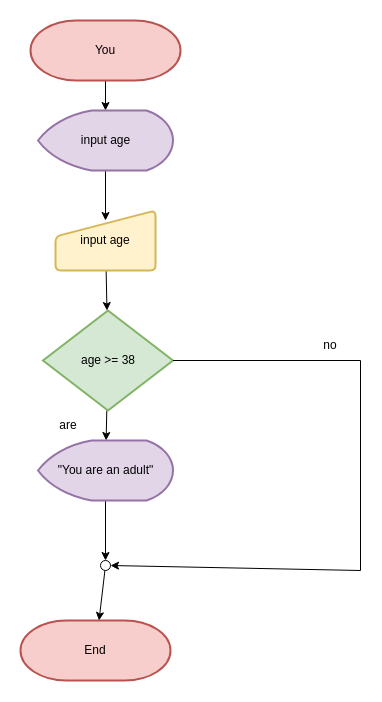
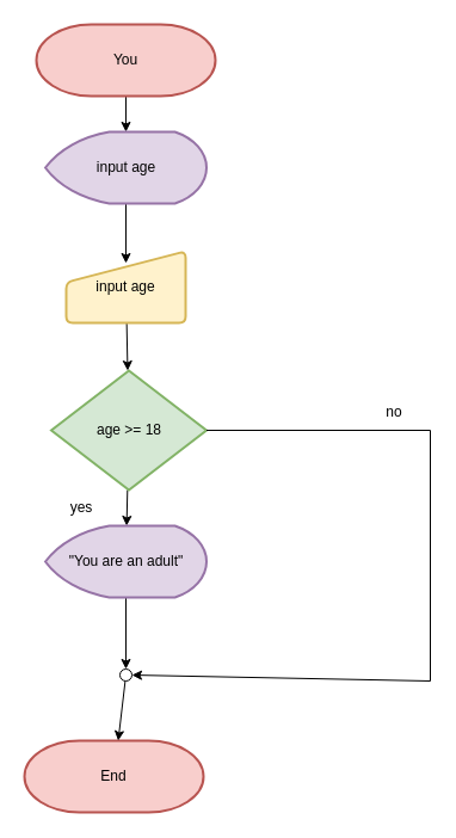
  <mxCell id="0" />
  <mxCell id="1" parent="0" />
  <mxCell id="2" value="" style="edgeStyle=none;html=1;" parent="1" source="3" target="5" edge="1"><mxGeometry relative="1" as="geometry" /></mxCell>
  <mxCell id="3" value="You" style="strokeWidth=2;html=1;shape=mxgraph.flowchart.terminator;whiteSpace=wrap;fillColor=#f8cecc;strokeColor=#b85450;" parent="1" vertex="1"><mxGeometry x="30" y="20" width="150" height="60" as="geometry" /></mxCell>
  <mxCell id="4" value="" style="edgeStyle=none;html=1;" parent="1" source="5" edge="1"><mxGeometry relative="1" as="geometry"><mxPoint x="105" y="220" as="targetPoint" /></mxGeometry></mxCell>
  <mxCell id="5" value="input age" style="strokeWidth=2;html=1;shape=mxgraph.flowchart.display;whiteSpace=wrap;fillColor=#e1d5e7;strokeColor=#9673a6;" parent="1" vertex="1"><mxGeometry x="37.5" y="110" width="135" height="60" as="geometry" /></mxCell>
  <mxCell id="6" value="" style="edgeStyle=none;html=1;" parent="1" source="7" edge="1"><mxGeometry relative="1" as="geometry"><mxPoint x="105.595" y="440" as="targetPoint" /></mxGeometry></mxCell>
- <mxCell id="7" value="age &amp;gt;= 38" style="strokeWidth=2;html=1;shape=mxgraph.flowchart.decision;whiteSpace=wrap;fillColor=#d5e8d4;strokeColor=#82b366;" parent="1" vertex="1"><mxGeometry x="42.5" y="310" width="130" height="100" as="geometry" /></mxCell>
+ <mxCell id="7" value="age &amp;gt;= 18" style="strokeWidth=2;html=1;shape=mxgraph.flowchart.decision;whiteSpace=wrap;fillColor=#d5e8d4;strokeColor=#82b366;" parent="1" vertex="1"><mxGeometry x="42.5" y="310" width="130" height="100" as="geometry" /></mxCell>
  <mxCell id="8" value="" style="edgeStyle=none;html=1;" parent="1" edge="1"><mxGeometry relative="1" as="geometry"><mxPoint x="105" y="490" as="sourcePoint" /><mxPoint x="105" y="560" as="targetPoint" /></mxGeometry></mxCell>
  <mxCell id="9" value="End" style="strokeWidth=2;html=1;shape=mxgraph.flowchart.terminator;whiteSpace=wrap;fillColor=#f8cecc;strokeColor=#b85450;" parent="1" vertex="1"><mxGeometry x="20" y="620" width="150" height="60" as="geometry" /></mxCell>
  <mxCell id="10" value="" style="edgeStyle=none;html=1;" edge="1" parent="1" source="11" target="7"><mxGeometry relative="1" as="geometry" /></mxCell>
  <mxCell id="11" value="input age" style="html=1;strokeWidth=2;shape=manualInput;whiteSpace=wrap;rounded=1;size=26;arcSize=11;fillColor=#fff2cc;strokeColor=#d6b656;" vertex="1" parent="1"><mxGeometry x="55" y="210" width="100" height="60" as="geometry" /></mxCell>
  <mxCell id="12" value="&quot;You are an adult&quot;" style="strokeWidth=2;html=1;shape=mxgraph.flowchart.display;whiteSpace=wrap;fillColor=#e1d5e7;strokeColor=#9673a6;" vertex="1" parent="1"><mxGeometry x="37.5" y="440" width="135" height="60" as="geometry" /></mxCell>
  <mxCell id="13" value="" style="edgeStyle=none;html=1;" edge="1" parent="1" source="14" target="9"><mxGeometry relative="1" as="geometry" /></mxCell>
  <mxCell id="14" value="" style="verticalLabelPosition=bottom;verticalAlign=top;html=1;shape=mxgraph.flowchart.on-page_reference;" vertex="1" parent="1"><mxGeometry x="100" y="560" width="10" height="10" as="geometry" /></mxCell>
  <mxCell id="15" value="" style="endArrow=none;html=1;" edge="1" parent="1"><mxGeometry width="50" height="50" relative="1" as="geometry"><mxPoint x="172.5" y="360" as="sourcePoint" /><mxPoint x="360" y="360" as="targetPoint" /></mxGeometry></mxCell>
  <mxCell id="16" value="" style="endArrow=none;html=1;" edge="1" parent="1"><mxGeometry width="50" height="50" relative="1" as="geometry"><mxPoint x="360" y="360" as="sourcePoint" /><mxPoint x="360" y="570" as="targetPoint" /></mxGeometry></mxCell>
  <mxCell id="17" value="" style="endArrow=classic;html=1;entryX=1;entryY=0.5;entryDx=0;entryDy=0;entryPerimeter=0;" edge="1" parent="1" target="14"><mxGeometry width="50" height="50" relative="1" as="geometry"><mxPoint x="360" y="570" as="sourcePoint" /><mxPoint x="170" y="570" as="targetPoint" /></mxGeometry></mxCell>
  <mxCell id="18" value="no" style="text;html=1;align=center;verticalAlign=middle;whiteSpace=wrap;rounded=0;" vertex="1" parent="1"><mxGeometry x="300" y="330" width="60" height="30" as="geometry" /></mxCell>
- <mxCell id="19" value="are" style="text;html=1;align=center;verticalAlign=middle;whiteSpace=wrap;rounded=0;" vertex="1" parent="1"><mxGeometry x="37.5" y="410" width="60" height="30" as="geometry" /></mxCell>
+ <mxCell id="19" value="yes" style="text;html=1;align=center;verticalAlign=middle;whiteSpace=wrap;rounded=0;" vertex="1" parent="1"><mxGeometry x="37.5" y="410" width="60" height="30" as="geometry" /></mxCell>
